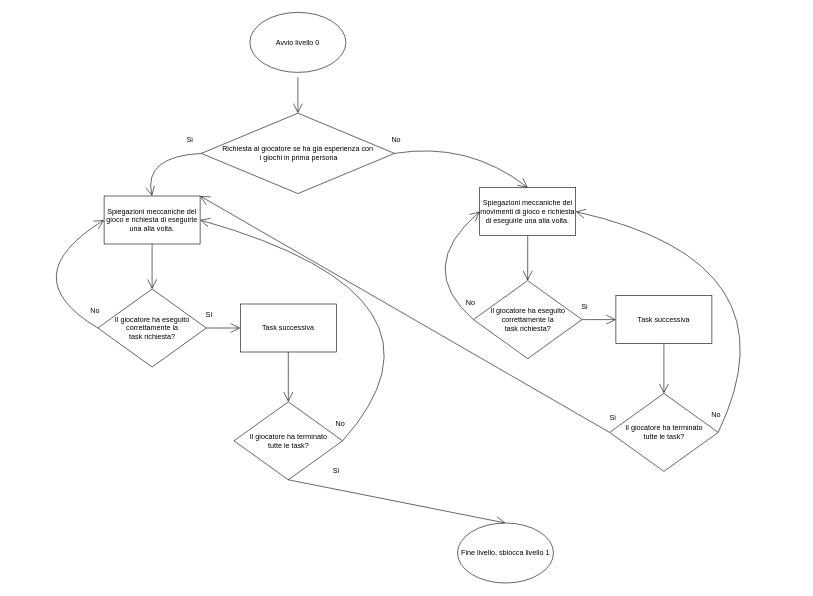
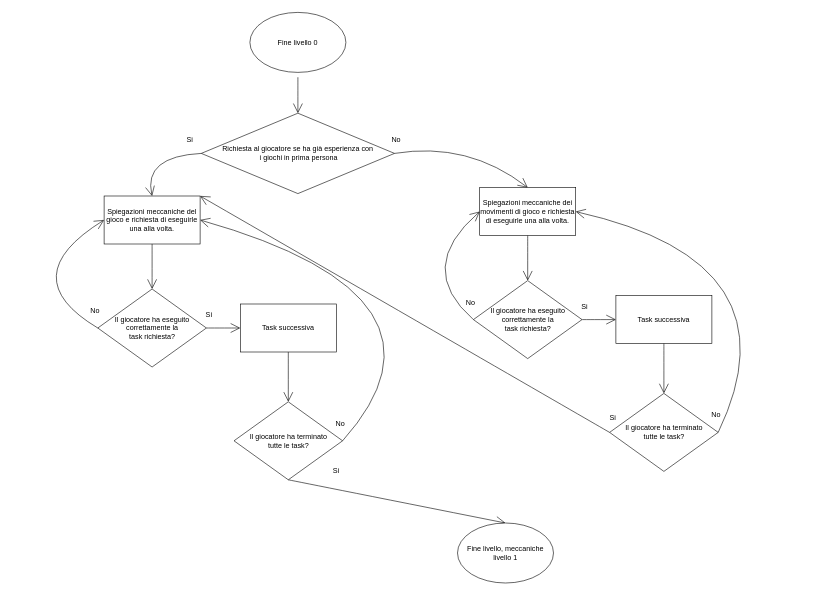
  <mxCell id="0" />
  <mxCell id="1" parent="0" />
  <mxCell id="2" value="" style="edgeStyle=none;curved=1;rounded=0;orthogonalLoop=1;jettySize=auto;html=1;endArrow=open;startSize=14;endSize=14;sourcePerimeterSpacing=8;targetPerimeterSpacing=8;entryX=0.5;entryY=0;entryDx=0;entryDy=0;" parent="1" source="3" target="4" edge="1"><mxGeometry relative="1" as="geometry"><mxPoint x="496" y="181" as="targetPoint" /></mxGeometry></mxCell>
- <mxCell id="3" value="Avvio livello 0" style="ellipse;whiteSpace=wrap;html=1;hachureGap=4;" parent="1" vertex="1"><mxGeometry x="416" y="20" width="160" height="100" as="geometry" /></mxCell>
+ <mxCell id="3" value="Fine livello 0" style="ellipse;whiteSpace=wrap;html=1;hachureGap=4;" parent="1" vertex="1"><mxGeometry x="416" y="20" width="160" height="100" as="geometry" /></mxCell>
  <mxCell id="4" value="&lt;font style=&quot;font-size: 12px;&quot;&gt;Richiesta al giocatore se ha già esperienza con&lt;br&gt;&amp;nbsp;i giochi in prima persona&lt;/font&gt;" style="rhombus;whiteSpace=wrap;html=1;hachureGap=4;" parent="1" vertex="1"><mxGeometry x="335" y="188" width="322" height="134" as="geometry" /></mxCell>
  <mxCell id="5" value="Spiegazioni meccaniche del gioco e richiesta di eseguirle una alla volta." style="rounded=0;whiteSpace=wrap;html=1;hachureGap=4;fontSize=12;" parent="1" vertex="1"><mxGeometry x="173" y="326" width="160" height="80" as="geometry" /></mxCell>
  <mxCell id="6" value="" style="edgeStyle=none;orthogonalLoop=1;jettySize=auto;html=1;rounded=0;fontSize=12;endArrow=open;startSize=14;endSize=14;sourcePerimeterSpacing=8;targetPerimeterSpacing=8;curved=1;exitX=0;exitY=0.5;exitDx=0;exitDy=0;entryX=0.5;entryY=0;entryDx=0;entryDy=0;" parent="1" source="4" target="5" edge="1"><mxGeometry width="120" relative="1" as="geometry"><mxPoint x="548" y="174" as="sourcePoint" /><mxPoint x="668" y="174" as="targetPoint" /><Array as="points"><mxPoint x="238" y="260" /></Array></mxGeometry></mxCell>
  <mxCell id="7" value="" style="edgeStyle=none;orthogonalLoop=1;jettySize=auto;html=1;rounded=0;fontSize=12;endArrow=open;startSize=14;endSize=14;sourcePerimeterSpacing=8;targetPerimeterSpacing=8;curved=1;exitX=1;exitY=0.5;exitDx=0;exitDy=0;entryX=0.5;entryY=0;entryDx=0;entryDy=0;" parent="1" source="4" target="23" edge="1"><mxGeometry width="120" relative="1" as="geometry"><mxPoint x="735" y="174" as="sourcePoint" /><mxPoint x="760" y="345" as="targetPoint" /><Array as="points"><mxPoint x="780" y="235" /></Array></mxGeometry></mxCell>
  <mxCell id="8" value="Si" style="text;strokeColor=none;fillColor=none;html=1;align=center;verticalAlign=middle;whiteSpace=wrap;rounded=0;hachureGap=4;fontSize=12;" parent="1" vertex="1"><mxGeometry x="286" y="218" width="60" height="30" as="geometry" /></mxCell>
  <mxCell id="9" value="No" style="text;strokeColor=none;fillColor=none;html=1;align=center;verticalAlign=middle;whiteSpace=wrap;rounded=0;hachureGap=4;fontSize=12;" parent="1" vertex="1"><mxGeometry x="630" y="218" width="60" height="30" as="geometry" /></mxCell>
  <mxCell id="10" value="Il giocatore ha eseguito correttamente la &lt;br&gt;task richiesta?" style="rhombus;whiteSpace=wrap;html=1;hachureGap=4;fontSize=12;" parent="1" vertex="1"><mxGeometry x="162.5" y="481" width="181" height="130" as="geometry" /></mxCell>
  <mxCell id="11" value="" style="edgeStyle=none;orthogonalLoop=1;jettySize=auto;html=1;rounded=0;fontSize=12;endArrow=open;startSize=14;endSize=14;sourcePerimeterSpacing=8;targetPerimeterSpacing=8;curved=1;exitX=0.5;exitY=1;exitDx=0;exitDy=0;entryX=0.5;entryY=0;entryDx=0;entryDy=0;" parent="1" source="5" target="10" edge="1"><mxGeometry width="120" relative="1" as="geometry"><mxPoint x="410" y="249" as="sourcePoint" /><mxPoint x="530" y="249" as="targetPoint" /><Array as="points" /></mxGeometry></mxCell>
  <mxCell id="12" value="" style="edgeStyle=none;orthogonalLoop=1;jettySize=auto;html=1;rounded=0;fontSize=12;endArrow=open;startSize=14;endSize=14;sourcePerimeterSpacing=8;targetPerimeterSpacing=8;curved=1;exitX=1;exitY=0.5;exitDx=0;exitDy=0;entryX=0;entryY=0.5;entryDx=0;entryDy=0;" parent="1" source="10" target="16" edge="1"><mxGeometry width="120" relative="1" as="geometry"><mxPoint x="410" y="249" as="sourcePoint" /><mxPoint x="444" y="546" as="targetPoint" /><Array as="points" /></mxGeometry></mxCell>
  <mxCell id="13" value="Si" style="text;strokeColor=none;fillColor=none;html=1;align=center;verticalAlign=middle;whiteSpace=wrap;rounded=0;hachureGap=4;fontSize=12;" parent="1" vertex="1"><mxGeometry x="318" y="509" width="60" height="30" as="geometry" /></mxCell>
  <mxCell id="14" value="" style="edgeStyle=none;orthogonalLoop=1;jettySize=auto;html=1;rounded=0;fontSize=12;endArrow=open;startSize=14;endSize=14;sourcePerimeterSpacing=8;targetPerimeterSpacing=8;curved=1;exitX=0;exitY=0.5;exitDx=0;exitDy=0;entryX=0;entryY=0.5;entryDx=0;entryDy=0;" parent="1" source="10" target="5" edge="1"><mxGeometry width="120" relative="1" as="geometry"><mxPoint x="410" y="374" as="sourcePoint" /><mxPoint x="530" y="374" as="targetPoint" /><Array as="points"><mxPoint x="20" y="461" /></Array></mxGeometry></mxCell>
  <mxCell id="15" value="No" style="text;strokeColor=none;fillColor=none;html=1;align=center;verticalAlign=middle;whiteSpace=wrap;rounded=0;hachureGap=4;fontSize=12;" parent="1" vertex="1"><mxGeometry x="128" y="503" width="60" height="30" as="geometry" /></mxCell>
  <mxCell id="16" value="Task successiva" style="rounded=0;whiteSpace=wrap;html=1;hachureGap=4;fontSize=12;" parent="1" vertex="1"><mxGeometry x="400" y="506" width="160" height="80" as="geometry" /></mxCell>
  <mxCell id="17" value="Il giocatore ha terminato&lt;br&gt;tutte le task?" style="rhombus;whiteSpace=wrap;html=1;hachureGap=4;fontSize=12;" parent="1" vertex="1"><mxGeometry x="389.5" y="669" width="181" height="130" as="geometry" /></mxCell>
  <mxCell id="18" value="" style="edgeStyle=none;orthogonalLoop=1;jettySize=auto;html=1;rounded=0;fontSize=12;endArrow=open;startSize=14;endSize=14;sourcePerimeterSpacing=8;targetPerimeterSpacing=8;curved=1;exitX=0.5;exitY=1;exitDx=0;exitDy=0;entryX=0.5;entryY=0;entryDx=0;entryDy=0;" parent="1" source="16" target="17" edge="1"><mxGeometry width="120" relative="1" as="geometry"><mxPoint x="548" y="374" as="sourcePoint" /><mxPoint x="668" y="374" as="targetPoint" /><Array as="points" /></mxGeometry></mxCell>
  <mxCell id="19" value="" style="edgeStyle=none;orthogonalLoop=1;jettySize=auto;html=1;rounded=0;fontSize=12;endArrow=open;startSize=14;endSize=14;sourcePerimeterSpacing=8;targetPerimeterSpacing=8;curved=1;exitX=0.5;exitY=1;exitDx=0;exitDy=0;entryX=0.5;entryY=0;entryDx=0;entryDy=0;" parent="1" source="17" target="22" edge="1"><mxGeometry width="120" relative="1" as="geometry"><mxPoint x="548" y="755" as="sourcePoint" /><mxPoint x="527" y="909" as="targetPoint" /><Array as="points" /></mxGeometry></mxCell>
  <mxCell id="20" value="" style="edgeStyle=none;orthogonalLoop=1;jettySize=auto;html=1;rounded=0;fontSize=12;endArrow=open;startSize=14;endSize=14;sourcePerimeterSpacing=8;targetPerimeterSpacing=8;curved=1;exitX=1;exitY=0.5;exitDx=0;exitDy=0;entryX=1;entryY=0.5;entryDx=0;entryDy=0;" parent="1" source="17" target="5" edge="1"><mxGeometry width="120" relative="1" as="geometry"><mxPoint x="548" y="755" as="sourcePoint" /><mxPoint x="668" y="755" as="targetPoint" /><Array as="points"><mxPoint x="785" y="494" /></Array></mxGeometry></mxCell>
  <mxCell id="21" value="No" style="text;strokeColor=none;fillColor=none;html=1;align=center;verticalAlign=middle;whiteSpace=wrap;rounded=0;hachureGap=4;fontSize=12;" parent="1" vertex="1"><mxGeometry x="537" y="690" width="60" height="30" as="geometry" /></mxCell>
- <mxCell id="22" value="Fine livello, sblocca livello 1" style="ellipse;whiteSpace=wrap;html=1;hachureGap=4;fontSize=12;" parent="1" vertex="1"><mxGeometry x="762" y="871" width="160" height="100" as="geometry" /></mxCell>
+ <mxCell id="22" value="Fine livello, meccaniche livello 1" style="ellipse;whiteSpace=wrap;html=1;hachureGap=4;fontSize=12;" parent="1" vertex="1"><mxGeometry x="762" y="871" width="160" height="100" as="geometry" /></mxCell>
  <mxCell id="23" value="Spiegazioni meccaniche dei movimenti di gioco e richiesta di eseguirle una alla volta." style="rounded=0;whiteSpace=wrap;html=1;hachureGap=4;fontSize=12;" parent="1" vertex="1"><mxGeometry x="799" y="312" width="160" height="80" as="geometry" /></mxCell>
  <mxCell id="24" value="Il giocatore ha eseguito correttamente la &lt;br&gt;task richiesta?" style="rhombus;whiteSpace=wrap;html=1;hachureGap=4;fontSize=12;" parent="1" vertex="1"><mxGeometry x="788.5" y="467" width="181" height="130" as="geometry" /></mxCell>
  <mxCell id="25" value="" style="edgeStyle=none;orthogonalLoop=1;jettySize=auto;html=1;rounded=0;fontSize=12;endArrow=open;startSize=14;endSize=14;sourcePerimeterSpacing=8;targetPerimeterSpacing=8;curved=1;exitX=0.5;exitY=1;exitDx=0;exitDy=0;entryX=0.5;entryY=0;entryDx=0;entryDy=0;" parent="1" source="23" target="24" edge="1"><mxGeometry width="120" relative="1" as="geometry"><mxPoint x="1036" y="235" as="sourcePoint" /><mxPoint x="1156" y="235" as="targetPoint" /><Array as="points" /></mxGeometry></mxCell>
  <mxCell id="26" value="" style="edgeStyle=none;orthogonalLoop=1;jettySize=auto;html=1;rounded=0;fontSize=12;endArrow=open;startSize=14;endSize=14;sourcePerimeterSpacing=8;targetPerimeterSpacing=8;curved=1;exitX=1;exitY=0.5;exitDx=0;exitDy=0;entryX=0;entryY=0.5;entryDx=0;entryDy=0;" parent="1" source="24" target="29" edge="1"><mxGeometry width="120" relative="1" as="geometry"><mxPoint x="1036" y="235" as="sourcePoint" /><mxPoint x="1070" y="532" as="targetPoint" /><Array as="points" /></mxGeometry></mxCell>
  <mxCell id="27" value="Si" style="text;strokeColor=none;fillColor=none;html=1;align=center;verticalAlign=middle;whiteSpace=wrap;rounded=0;hachureGap=4;fontSize=12;" parent="1" vertex="1"><mxGeometry x="944" y="495" width="60" height="30" as="geometry" /></mxCell>
  <mxCell id="28" value="No" style="text;strokeColor=none;fillColor=none;html=1;align=center;verticalAlign=middle;whiteSpace=wrap;rounded=0;hachureGap=4;fontSize=12;" parent="1" vertex="1"><mxGeometry x="754" y="489" width="60" height="30" as="geometry" /></mxCell>
  <mxCell id="29" value="Task successiva" style="rounded=0;whiteSpace=wrap;html=1;hachureGap=4;fontSize=12;" parent="1" vertex="1"><mxGeometry x="1026" y="492" width="160" height="80" as="geometry" /></mxCell>
  <mxCell id="30" value="Il giocatore ha terminato&lt;br&gt;tutte le task?" style="rhombus;whiteSpace=wrap;html=1;hachureGap=4;fontSize=12;" parent="1" vertex="1"><mxGeometry x="1015.5" y="655" width="181" height="130" as="geometry" /></mxCell>
  <mxCell id="31" value="" style="edgeStyle=none;orthogonalLoop=1;jettySize=auto;html=1;rounded=0;fontSize=12;endArrow=open;startSize=14;endSize=14;sourcePerimeterSpacing=8;targetPerimeterSpacing=8;curved=1;exitX=0.5;exitY=1;exitDx=0;exitDy=0;entryX=0.5;entryY=0;entryDx=0;entryDy=0;" parent="1" source="29" target="30" edge="1"><mxGeometry width="120" relative="1" as="geometry"><mxPoint x="1174" y="360" as="sourcePoint" /><mxPoint x="1294" y="360" as="targetPoint" /><Array as="points" /></mxGeometry></mxCell>
  <mxCell id="32" value="No" style="text;strokeColor=none;fillColor=none;html=1;align=center;verticalAlign=middle;whiteSpace=wrap;rounded=0;hachureGap=4;fontSize=12;" parent="1" vertex="1"><mxGeometry x="1163" y="676" width="60" height="30" as="geometry" /></mxCell>
  <mxCell id="33" value="" style="edgeStyle=none;orthogonalLoop=1;jettySize=auto;html=1;rounded=0;fontSize=12;endArrow=open;startSize=14;endSize=14;sourcePerimeterSpacing=8;targetPerimeterSpacing=8;curved=1;exitX=1;exitY=0.5;exitDx=0;exitDy=0;entryX=1;entryY=0.5;entryDx=0;entryDy=0;" parent="1" source="30" target="23" edge="1"><mxGeometry width="120" relative="1" as="geometry"><mxPoint x="900" y="532" as="sourcePoint" /><mxPoint x="1020" y="532" as="targetPoint" /><Array as="points"><mxPoint x="1333" y="436" /></Array></mxGeometry></mxCell>
  <mxCell id="34" value="" style="edgeStyle=none;orthogonalLoop=1;jettySize=auto;html=1;rounded=0;fontSize=12;endArrow=open;startSize=14;endSize=14;sourcePerimeterSpacing=8;targetPerimeterSpacing=8;curved=1;exitX=0;exitY=0.5;exitDx=0;exitDy=0;entryX=0;entryY=0.5;entryDx=0;entryDy=0;" parent="1" source="24" target="23" edge="1"><mxGeometry width="120" relative="1" as="geometry"><mxPoint x="900" y="532" as="sourcePoint" /><mxPoint x="1020" y="532" as="targetPoint" /><Array as="points"><mxPoint x="690" y="446" /></Array></mxGeometry></mxCell>
  <mxCell id="35" value="Si" style="text;strokeColor=none;fillColor=none;html=1;align=center;verticalAlign=middle;whiteSpace=wrap;rounded=0;hachureGap=4;fontSize=12;" parent="1" vertex="1"><mxGeometry x="530" y="769" width="60" height="30" as="geometry" /></mxCell>
  <mxCell id="36" value="Si" style="text;strokeColor=none;fillColor=none;html=1;align=center;verticalAlign=middle;whiteSpace=wrap;rounded=0;hachureGap=4;fontSize=12;" parent="1" vertex="1"><mxGeometry x="991" y="681" width="60" height="30" as="geometry" /></mxCell>
  <mxCell id="37" value="" style="edgeStyle=none;orthogonalLoop=1;jettySize=auto;html=1;rounded=0;fontSize=12;endArrow=open;startSize=14;endSize=14;sourcePerimeterSpacing=8;targetPerimeterSpacing=8;curved=1;exitX=0;exitY=0.5;exitDx=0;exitDy=0;entryX=1;entryY=0;entryDx=0;entryDy=0;" parent="1" source="30" target="5" edge="1"><mxGeometry width="120" relative="1" as="geometry"><mxPoint x="807" y="657" as="sourcePoint" /><mxPoint x="927" y="657" as="targetPoint" /><Array as="points" /></mxGeometry></mxCell>
